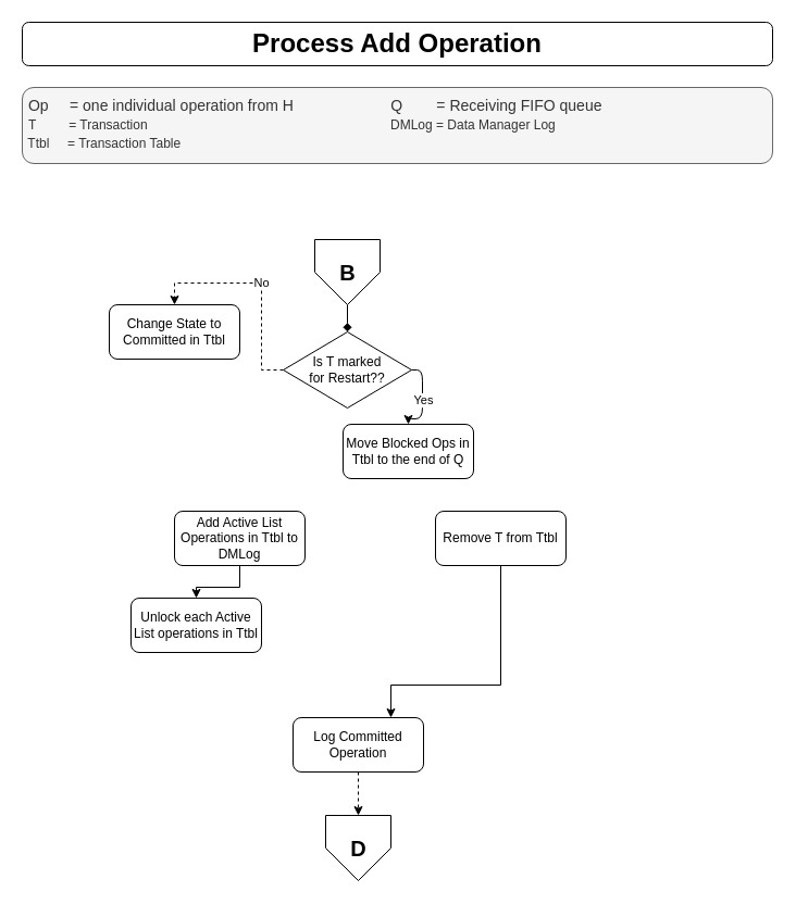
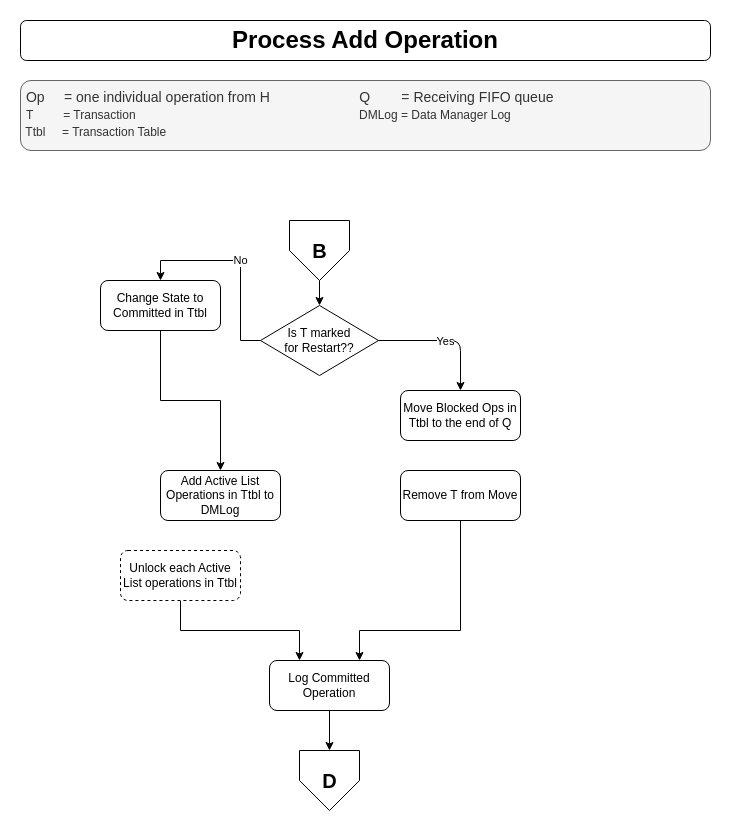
  <mxCell id="0" />
  <mxCell id="1" parent="0" />
  <mxCell id="2" value="Process Add Operation" style="rounded=1;whiteSpace=wrap;html=1;fontSize=24;glass=0;strokeWidth=1;shadow=0;fontStyle=1" parent="1" vertex="1"><mxGeometry x="20" y="20" width="690" height="40" as="geometry" /></mxCell>
  <mxCell id="3" value="&amp;nbsp;Op&amp;nbsp; &amp;nbsp; &amp;nbsp;= one individual operation from H&amp;nbsp; &amp;nbsp; &amp;nbsp; &amp;nbsp; &amp;nbsp; &amp;nbsp; &amp;nbsp; &amp;nbsp; &amp;nbsp; &amp;nbsp; &amp;nbsp; &amp;nbsp;Q&amp;nbsp; &amp;nbsp; &amp;nbsp; &amp;nbsp; = Receiving FIFO queue&lt;br&gt;&amp;nbsp;&lt;span style=&quot;text-align: center ; font-size: 12px&quot;&gt;&lt;font style=&quot;font-size: 12px&quot;&gt;T&amp;nbsp; &amp;nbsp; &amp;nbsp; &amp;nbsp; &amp;nbsp;= Transaction&amp;nbsp; &amp;nbsp; &amp;nbsp; &amp;nbsp; &amp;nbsp; &amp;nbsp; &amp;nbsp; &amp;nbsp; &amp;nbsp; &amp;nbsp; &amp;nbsp; &amp;nbsp; &amp;nbsp; &amp;nbsp; &amp;nbsp; &amp;nbsp; &amp;nbsp; &amp;nbsp; &amp;nbsp; &amp;nbsp; &amp;nbsp; &amp;nbsp; &amp;nbsp; &amp;nbsp; &amp;nbsp; &amp;nbsp; &amp;nbsp; &amp;nbsp; &amp;nbsp; &amp;nbsp; &amp;nbsp; &amp;nbsp; &amp;nbsp; &amp;nbsp;DMLog = Data Manager Log&lt;br&gt;&amp;nbsp;Ttbl&amp;nbsp; &amp;nbsp; &amp;nbsp;= Transaction Table&lt;br&gt;&lt;/font&gt;&lt;/span&gt;" style="text;html=1;align=left;verticalAlign=top;whiteSpace=wrap;rounded=1;fontSize=14;labelBorderColor=none;spacingTop=2;spacingLeft=0;spacingBottom=0;spacingRight=0;spacing=2;perimeterSpacing=0;strokeWidth=1;labelPadding=-1;fillColor=#f5f5f5;strokeColor=#666666;fontColor=#333333;" parent="1" vertex="1"><mxGeometry x="20" y="80" width="690" height="70" as="geometry" /></mxCell>
  <mxCell id="4" value="B" style="verticalLabelPosition=middle;verticalAlign=middle;html=1;shape=offPageConnector;rounded=0;size=0.5;labelPosition=center;align=center;fontSize=20;fontStyle=1" parent="1" vertex="1"><mxGeometry x="289" y="220" width="60" height="60" as="geometry" /></mxCell>
- <mxCell id="5" value="No" style="edgeStyle=orthogonalEdgeStyle;rounded=0;orthogonalLoop=1;jettySize=auto;html=1;exitX=0;exitY=0.5;exitDx=0;exitDy=0;entryX=0.5;entryY=0;entryDx=0;entryDy=0;strokeWidth=1;dashed=1;" edge="1" parent="1" source="6" target="17"><mxGeometry relative="1" as="geometry" /></mxCell>
+ <mxCell id="5" value="No" style="edgeStyle=orthogonalEdgeStyle;rounded=0;orthogonalLoop=1;jettySize=auto;html=1;exitX=0;exitY=0.5;exitDx=0;exitDy=0;entryX=0.5;entryY=0;entryDx=0;entryDy=0;strokeWidth=1;" edge="1" parent="1" source="6" target="17"><mxGeometry relative="1" as="geometry" /></mxCell>
  <mxCell id="6" value="Is T marked &lt;br&gt;for Restart??" style="rhombus;whiteSpace=wrap;html=1;container=0;" parent="1" vertex="1"><mxGeometry x="260" y="305" width="118" height="70" as="geometry" /></mxCell>
- <mxCell id="7" style="edgeStyle=orthogonalEdgeStyle;rounded=0;orthogonalLoop=1;jettySize=auto;html=1;entryX=0.5;entryY=0;entryDx=0;entryDy=0;exitX=0.5;exitY=1;exitDx=0;exitDy=0;endArrow=diamond;" parent="1" source="4" target="6" edge="1"><mxGeometry x="310" y="285" as="geometry"><mxPoint x="343" y="285" as="sourcePoint" /><mxPoint x="343" y="415" as="targetPoint" /><Array as="points" /></mxGeometry></mxCell>
- <mxCell id="8" value="Move Blocked Ops in Ttbl to the end of Q" style="rounded=1;whiteSpace=wrap;html=1;fontSize=12;glass=0;strokeWidth=1;shadow=0;container=0;" parent="1" vertex="1"><mxGeometry x="315" y="390" width="120" height="50" as="geometry" /></mxCell>
+ <mxCell id="7" style="edgeStyle=orthogonalEdgeStyle;rounded=0;orthogonalLoop=1;jettySize=auto;html=1;entryX=0.5;entryY=0;entryDx=0;entryDy=0;exitX=0.5;exitY=1;exitDx=0;exitDy=0;" parent="1" source="4" target="6" edge="1"><mxGeometry x="310" y="285" as="geometry"><mxPoint x="343" y="285" as="sourcePoint" /><mxPoint x="343" y="415" as="targetPoint" /><Array as="points" /></mxGeometry></mxCell>
+ <mxCell id="8" value="Move Blocked Ops in Ttbl to the end of Q" style="rounded=1;whiteSpace=wrap;html=1;fontSize=12;glass=0;strokeWidth=1;shadow=0;container=0;" parent="1" vertex="1"><mxGeometry x="400" y="390" width="120" height="50" as="geometry" /></mxCell>
  <mxCell id="9" value="D" style="verticalLabelPosition=middle;verticalAlign=middle;html=1;shape=offPageConnector;rounded=0;size=0.5;labelPosition=center;align=center;fontSize=20;fontStyle=1" parent="1" vertex="1"><mxGeometry x="299" y="750" width="60" height="60" as="geometry" /></mxCell>
  <mxCell id="10" value="" style="endArrow=classic;html=1;exitX=1;exitY=0.5;exitDx=0;exitDy=0;entryX=0.5;entryY=0;entryDx=0;entryDy=0;edgeStyle=orthogonalEdgeStyle;strokeWidth=1;spacing=2;" parent="1" source="6" target="8" edge="1"><mxGeometry x="310" y="285" as="geometry"><mxPoint x="353" y="495" as="sourcePoint" /><mxPoint x="353" y="535" as="targetPoint" /><Array as="points" /></mxGeometry></mxCell>
  <mxCell id="11" value="Yes" style="edgeLabel;resizable=0;html=1;align=center;verticalAlign=middle;container=0;" parent="10" connectable="0" vertex="1"><mxGeometry relative="1" as="geometry" /></mxCell>
  <mxCell id="12" style="edgeStyle=orthogonalEdgeStyle;rounded=0;orthogonalLoop=1;jettySize=auto;html=1;exitX=0.5;exitY=1;exitDx=0;exitDy=0;entryX=0.75;entryY=0;entryDx=0;entryDy=0;strokeWidth=1;" edge="1" parent="1" source="13" target="15"><mxGeometry relative="1" as="geometry"><Array as="points"><mxPoint x="460" y="630" /><mxPoint x="359" y="630" /></Array></mxGeometry></mxCell>
- <mxCell id="13" value="Remove T from Ttbl" style="rounded=1;whiteSpace=wrap;html=1;fontSize=12;glass=0;strokeWidth=1;shadow=0;container=0;" vertex="1" parent="1"><mxGeometry x="400" y="470" width="120" height="50" as="geometry" /></mxCell>
- <mxCell id="14" style="edgeStyle=orthogonalEdgeStyle;rounded=0;orthogonalLoop=1;jettySize=auto;html=1;exitX=0.5;exitY=1;exitDx=0;exitDy=0;entryX=0.5;entryY=0;entryDx=0;entryDy=0;strokeWidth=1;dashed=1;" edge="1" parent="1" source="15" target="9"><mxGeometry relative="1" as="geometry" /></mxCell>
+ <mxCell id="13" value="Remove T from Move" style="rounded=1;whiteSpace=wrap;html=1;fontSize=12;glass=0;strokeWidth=1;shadow=0;container=0;" vertex="1" parent="1"><mxGeometry x="400" y="470" width="120" height="50" as="geometry" /></mxCell>
+ <mxCell id="14" style="edgeStyle=orthogonalEdgeStyle;rounded=0;orthogonalLoop=1;jettySize=auto;html=1;exitX=0.5;exitY=1;exitDx=0;exitDy=0;entryX=0.5;entryY=0;entryDx=0;entryDy=0;strokeWidth=1;" edge="1" parent="1" source="15" target="9"><mxGeometry relative="1" as="geometry" /></mxCell>
  <mxCell id="15" value="Log Committed Operation" style="rounded=1;whiteSpace=wrap;html=1;fontSize=12;glass=0;strokeWidth=1;shadow=0;container=0;" vertex="1" parent="1"><mxGeometry x="269" y="660" width="120" height="50" as="geometry" /></mxCell>
+ <mxCell id="16" value="" style="edgeStyle=orthogonalEdgeStyle;rounded=0;orthogonalLoop=1;jettySize=auto;html=1;strokeWidth=1;entryX=0.5;entryY=0;entryDx=0;entryDy=0;" edge="1" parent="1" source="17" target="19"><mxGeometry relative="1" as="geometry" /></mxCell>
  <mxCell id="17" value="Change State to Committed in Ttbl" style="rounded=1;whiteSpace=wrap;html=1;fontSize=12;glass=0;strokeWidth=1;shadow=0;container=0;" vertex="1" parent="1"><mxGeometry x="100" y="280" width="120" height="50" as="geometry" /></mxCell>
- <mxCell id="18" style="edgeStyle=orthogonalEdgeStyle;rounded=0;orthogonalLoop=1;jettySize=auto;html=1;exitX=0.5;exitY=1;exitDx=0;exitDy=0;entryX=0.5;entryY=0;entryDx=0;entryDy=0;strokeWidth=1;" edge="1" parent="1" source="19" target="21"><mxGeometry relative="1" as="geometry" /></mxCell>
  <mxCell id="19" value="Add Active List Operations in Ttbl to DMLog" style="rounded=1;whiteSpace=wrap;html=1;fontSize=12;glass=0;strokeWidth=1;shadow=0;container=0;" vertex="1" parent="1"><mxGeometry x="160" y="470" width="120" height="50" as="geometry" /></mxCell>
- <mxCell id="21" value="Unlock each Active List operations in Ttbl" style="rounded=1;whiteSpace=wrap;html=1;fontSize=12;glass=0;strokeWidth=1;shadow=0;container=0;" vertex="1" parent="1"><mxGeometry x="120" y="550" width="120" height="50" as="geometry" /></mxCell>
+ <mxCell id="20" style="edgeStyle=orthogonalEdgeStyle;rounded=0;orthogonalLoop=1;jettySize=auto;html=1;exitX=0.5;exitY=1;exitDx=0;exitDy=0;entryX=0.25;entryY=0;entryDx=0;entryDy=0;strokeWidth=1;" edge="1" parent="1" source="21" target="15"><mxGeometry relative="1" as="geometry" /></mxCell>
+ <mxCell id="21" value="Unlock each Active List operations in Ttbl" style="rounded=1;whiteSpace=wrap;html=1;fontSize=12;glass=0;strokeWidth=1;shadow=0;container=0;dashed=1;" vertex="1" parent="1"><mxGeometry x="120" y="550" width="120" height="50" as="geometry" /></mxCell>
